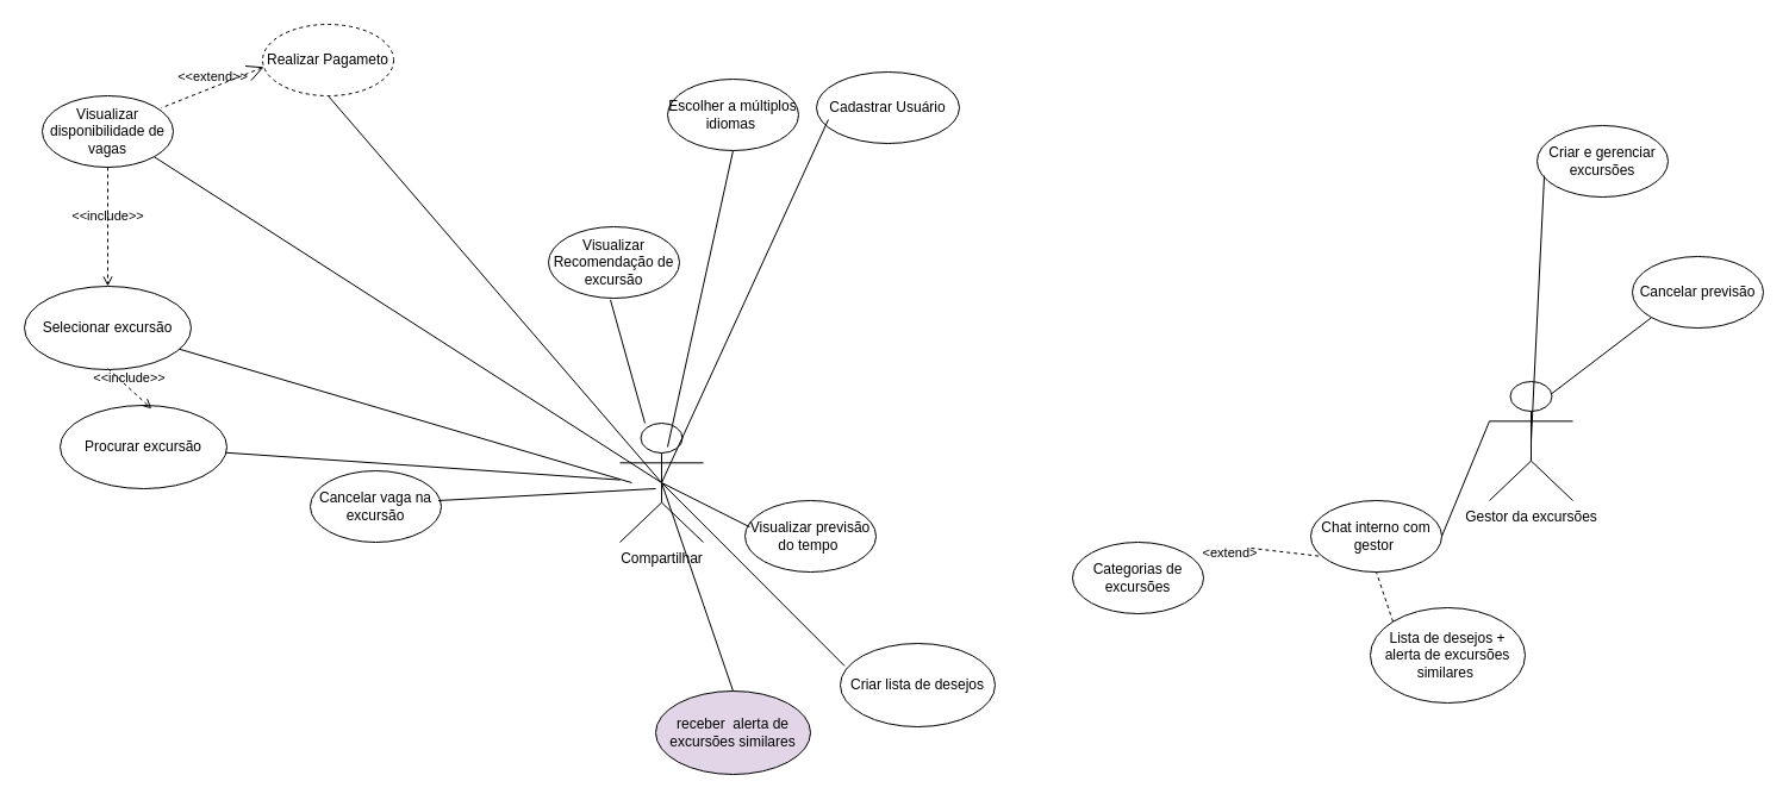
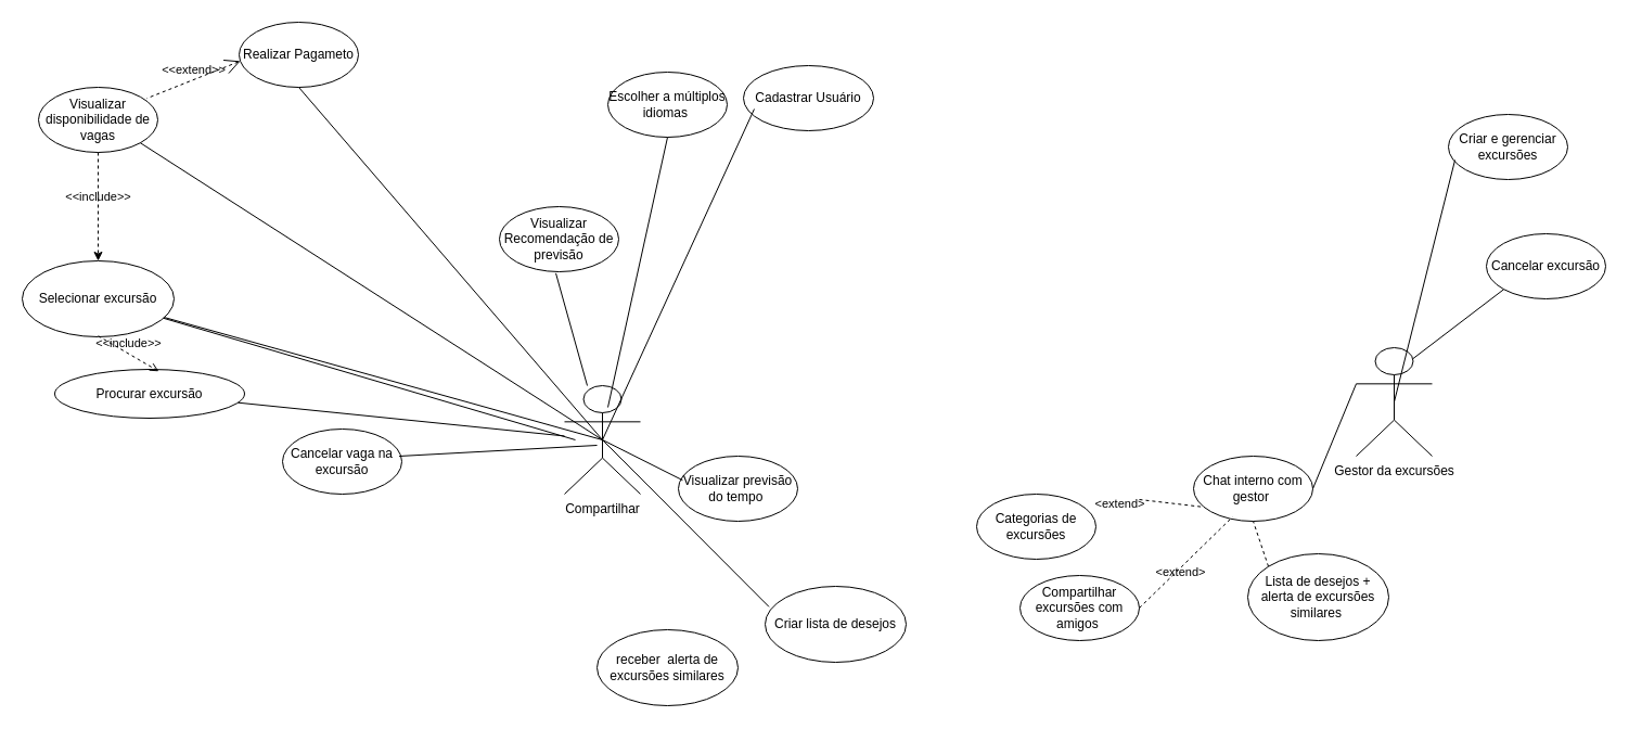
  <mxCell id="0" />
  <mxCell id="1" parent="0" />
  <mxCell id="2" value="Compartilhar" style="shape=umlActor;verticalLabelPosition=bottom;verticalAlign=top;html=1;outlineConnect=0;" vertex="1" parent="1"><mxGeometry x="520" y="355" width="70" height="100" as="geometry" /></mxCell>
  <mxCell id="3" value="Criar lista de desejos" style="ellipse;whiteSpace=wrap;html=1;" vertex="1" parent="1"><mxGeometry x="705" y="540" width="130" height="70" as="geometry" /></mxCell>
- <mxCell id="4" value="Criar e gerenciar excursões" style="ellipse;whiteSpace=wrap;html=1;" vertex="1" parent="1"><mxGeometry x="1290" y="105" width="110" height="60" as="geometry" /></mxCell>
+ <mxCell id="4" value="Criar e gerenciar excursões" style="ellipse;whiteSpace=wrap;html=1;" vertex="1" parent="1"><mxGeometry x="1335" y="105" width="110" height="60" as="geometry" /></mxCell>
  <mxCell id="5" value="Cancelar vaga na excursão" style="ellipse;whiteSpace=wrap;html=1;" vertex="1" parent="1"><mxGeometry x="260" y="395" width="110" height="60" as="geometry" /></mxCell>
  <mxCell id="6" value="Visualizar disponibilidade de vagas" style="ellipse;whiteSpace=wrap;html=1;" vertex="1" parent="1"><mxGeometry x="35" y="80" width="110" height="60" as="geometry" /></mxCell>
  <mxCell id="7" value="Visualizar previsão do tempo&amp;nbsp;" style="ellipse;whiteSpace=wrap;html=1;" vertex="1" parent="1"><mxGeometry x="625" y="420" width="110" height="60" as="geometry" /></mxCell>
  <mxCell id="8" value="Cadastrar Usuário" style="ellipse;whiteSpace=wrap;html=1;" vertex="1" parent="1"><mxGeometry x="685" y="60" width="120" height="60" as="geometry" /></mxCell>
+ <mxCell id="9" value="Compartilhar excursões com amigos&amp;nbsp;" style="ellipse;whiteSpace=wrap;html=1;" vertex="1" parent="1"><mxGeometry x="940" y="530" width="110" height="60" as="geometry" /></mxCell>
  <mxCell id="10" value="Categorias de excursões" style="ellipse;whiteSpace=wrap;html=1;" vertex="1" parent="1"><mxGeometry x="900" y="455" width="110" height="60" as="geometry" /></mxCell>
- <mxCell id="11" value="Visualizar Recomendação de excursão" style="ellipse;whiteSpace=wrap;html=1;" vertex="1" parent="1"><mxGeometry x="460" y="190" width="110" height="60" as="geometry" /></mxCell>
+ <mxCell id="11" value="Visualizar Recomendação de previsão" style="ellipse;whiteSpace=wrap;html=1;" vertex="1" parent="1"><mxGeometry x="460" y="190" width="110" height="60" as="geometry" /></mxCell>
  <mxCell id="12" value="Escolher a múltiplos idiomas&amp;nbsp;" style="ellipse;whiteSpace=wrap;html=1;" vertex="1" parent="1"><mxGeometry x="560" y="66" width="110" height="60" as="geometry" /></mxCell>
- <mxCell id="13" value="Realizar Pagameto" style="ellipse;whiteSpace=wrap;html=1;dashed=1;" vertex="1" parent="1"><mxGeometry x="220" y="20" width="110" height="60" as="geometry" /></mxCell>
+ <mxCell id="13" value="Realizar Pagameto" style="ellipse;whiteSpace=wrap;html=1;" vertex="1" parent="1"><mxGeometry x="220" y="20" width="110" height="60" as="geometry" /></mxCell>
  <mxCell id="14" value="Chat interno com gestor&amp;nbsp;" style="ellipse;whiteSpace=wrap;html=1;" vertex="1" parent="1"><mxGeometry x="1100" y="420" width="110" height="60" as="geometry" /></mxCell>
  <mxCell id="15" value="Lista de desejos + alerta de excursões similares&amp;nbsp;" style="ellipse;whiteSpace=wrap;html=1;" vertex="1" parent="1"><mxGeometry x="1150" y="510" width="130" height="80" as="geometry" /></mxCell>
  <mxCell id="16" value="Gestor da excursões" style="shape=umlActor;verticalLabelPosition=bottom;verticalAlign=top;html=1;outlineConnect=0;" vertex="1" parent="1"><mxGeometry x="1250" y="320" width="70" height="100" as="geometry" /></mxCell>
  <mxCell id="17" value="" style="edgeStyle=none;html=1;endArrow=none;verticalAlign=bottom;rounded=0;exitX=0.5;exitY=0.5;exitDx=0;exitDy=0;exitPerimeter=0;entryX=0.083;entryY=0.667;entryDx=0;entryDy=0;entryPerimeter=0;" edge="1" parent="1" source="2" target="8"><mxGeometry width="160" relative="1" as="geometry"><mxPoint x="560" y="179.23" as="sourcePoint" /><mxPoint x="710" y="200" as="targetPoint" /></mxGeometry></mxCell>
  <mxCell id="18" value="" style="edgeStyle=none;html=1;endArrow=none;verticalAlign=bottom;rounded=0;entryX=1;entryY=1;entryDx=0;entryDy=0;exitX=0.5;exitY=0.5;exitDx=0;exitDy=0;exitPerimeter=0;" edge="1" parent="1" source="2" target="6"><mxGeometry width="160" relative="1" as="geometry"><mxPoint x="580" y="410" as="sourcePoint" /><mxPoint x="730" y="200" as="targetPoint" /></mxGeometry></mxCell>
  <mxCell id="19" value="" style="edgeStyle=none;html=1;endArrow=none;verticalAlign=bottom;rounded=0;exitX=0.5;exitY=0.5;exitDx=0;exitDy=0;exitPerimeter=0;entryX=0.027;entryY=0.269;entryDx=0;entryDy=0;entryPerimeter=0;" edge="1" parent="1" source="2" target="3"><mxGeometry width="160" relative="1" as="geometry"><mxPoint x="613" y="390" as="sourcePoint" /><mxPoint x="740" y="210" as="targetPoint" /></mxGeometry></mxCell>
  <mxCell id="20" value="" style="edgeStyle=none;html=1;endArrow=none;verticalAlign=bottom;rounded=0;entryX=0.036;entryY=0.37;entryDx=0;entryDy=0;entryPerimeter=0;exitX=0.5;exitY=0.5;exitDx=0;exitDy=0;exitPerimeter=0;" edge="1" parent="1" source="2" target="7"><mxGeometry width="160" relative="1" as="geometry"><mxPoint x="590" y="420" as="sourcePoint" /><mxPoint x="730" y="430" as="targetPoint" /></mxGeometry></mxCell>
  <mxCell id="21" value="" style="edgeStyle=none;html=1;endArrow=none;verticalAlign=bottom;rounded=0;entryX=0;entryY=0.5;entryDx=0;entryDy=0;" edge="1" parent="1"><mxGeometry width="160" relative="1" as="geometry"><mxPoint x="550" y="410" as="sourcePoint" /><mxPoint x="367.5" y="420" as="targetPoint" /></mxGeometry></mxCell>
  <mxCell id="22" value="" style="edgeStyle=none;html=1;endArrow=none;verticalAlign=bottom;rounded=0;exitX=0.5;exitY=0.5;exitDx=0;exitDy=0;exitPerimeter=0;entryX=0.055;entryY=0.7;entryDx=0;entryDy=0;entryPerimeter=0;" edge="1" parent="1" source="16" target="4"><mxGeometry width="160" relative="1" as="geometry"><mxPoint x="600" y="260" as="sourcePoint" /><mxPoint x="720" y="270" as="targetPoint" /></mxGeometry></mxCell>
  <mxCell id="23" value="" style="endArrow=none;html=1;rounded=0;entryX=0;entryY=0.333;entryDx=0;entryDy=0;entryPerimeter=0;exitX=1;exitY=0.5;exitDx=0;exitDy=0;" edge="1" parent="1" source="14" target="16"><mxGeometry width="50" height="50" relative="1" as="geometry"><mxPoint x="1180" y="410" as="sourcePoint" /><mxPoint x="1230" y="360" as="targetPoint" /></mxGeometry></mxCell>
  <mxCell id="24" value="" style="endArrow=none;dashed=1;html=1;rounded=0;entryX=0.5;entryY=1;entryDx=0;entryDy=0;exitX=0;exitY=0;exitDx=0;exitDy=0;" edge="1" parent="1" source="15" target="14"><mxGeometry width="50" height="50" relative="1" as="geometry"><mxPoint x="1080" y="520" as="sourcePoint" /><mxPoint x="1130" y="470" as="targetPoint" /></mxGeometry></mxCell>
  <mxCell id="25" value="&amp;lt;extend&amp;gt;" style="edgeStyle=none;html=1;startArrow=none;endArrow=none;startSize=12;verticalAlign=bottom;dashed=1;labelBackgroundColor=none;rounded=0;startFill=0;entryX=0.091;entryY=0.783;entryDx=0;entryDy=0;entryPerimeter=0;" edge="1" parent="1" target="14"><mxGeometry x="-1" y="-23" width="160" relative="1" as="geometry"><mxPoint x="1050" y="460" as="sourcePoint" /><mxPoint x="1090" y="468" as="targetPoint" /><Array as="points" /><mxPoint x="-15" y="-10" as="offset" /></mxGeometry></mxCell>
+ <mxCell id="26" value="&amp;lt;extend&amp;gt;" style="edgeStyle=none;html=1;startArrow=none;endArrow=none;startSize=12;verticalAlign=bottom;dashed=1;labelBackgroundColor=none;rounded=0;startFill=0;entryX=0.327;entryY=0.933;entryDx=0;entryDy=0;entryPerimeter=0;exitX=1;exitY=0.5;exitDx=0;exitDy=0;" edge="1" parent="1" source="9" target="14"><mxGeometry x="-0.276" y="-9" width="160" relative="1" as="geometry"><mxPoint x="1070" y="500" as="sourcePoint" /><mxPoint x="1220" y="503" as="targetPoint" /><Array as="points" /><mxPoint as="offset" /></mxGeometry></mxCell>
  <mxCell id="27" style="edgeStyle=orthogonalEdgeStyle;rounded=0;orthogonalLoop=1;jettySize=auto;html=1;exitX=0.5;exitY=1;exitDx=0;exitDy=0;" edge="1" parent="1" source="10" target="10"><mxGeometry relative="1" as="geometry" /></mxCell>
  <mxCell id="28" value="" style="edgeStyle=none;html=1;endArrow=none;verticalAlign=bottom;rounded=0;exitX=0.5;exitY=0.5;exitDx=0;exitDy=0;exitPerimeter=0;entryX=0.5;entryY=1;entryDx=0;entryDy=0;" edge="1" parent="1" target="12"><mxGeometry width="160" relative="1" as="geometry"><mxPoint x="560" y="375" as="sourcePoint" /><mxPoint x="645" y="130" as="targetPoint" /></mxGeometry></mxCell>
  <mxCell id="29" value="" style="edgeStyle=none;html=1;endArrow=none;verticalAlign=bottom;rounded=0;exitX=0.473;exitY=1.023;exitDx=0;exitDy=0;exitPerimeter=0;" edge="1" parent="1" source="11" target="2"><mxGeometry width="160" relative="1" as="geometry"><mxPoint x="460" y="280" as="sourcePoint" /><mxPoint x="620" y="280" as="targetPoint" /></mxGeometry></mxCell>
- <mxCell id="30" value="Cancelar previsão" style="ellipse;whiteSpace=wrap;html=1;" vertex="1" parent="1"><mxGeometry x="1370" y="215" width="110" height="60" as="geometry" /></mxCell>
+ <mxCell id="30" value="Cancelar excursão" style="ellipse;whiteSpace=wrap;html=1;" vertex="1" parent="1"><mxGeometry x="1370" y="215" width="110" height="60" as="geometry" /></mxCell>
  <mxCell id="31" value="" style="edgeStyle=none;html=1;endArrow=none;verticalAlign=bottom;rounded=0;exitX=0.75;exitY=0.1;exitDx=0;exitDy=0;exitPerimeter=0;entryX=0;entryY=1;entryDx=0;entryDy=0;" edge="1" parent="1" source="16" target="30"><mxGeometry width="160" relative="1" as="geometry"><mxPoint x="1295" y="380" as="sourcePoint" /><mxPoint x="1306" y="157" as="targetPoint" /></mxGeometry></mxCell>
- <mxCell id="32" value="receber&amp;nbsp; alerta de excursões similares" style="ellipse;whiteSpace=wrap;html=1;fillColor=#e1d5e7;" vertex="1" parent="1"><mxGeometry x="550" y="580" width="130" height="70" as="geometry" /></mxCell>
- <mxCell id="33" value="" style="edgeStyle=none;html=1;endArrow=none;verticalAlign=bottom;rounded=0;entryX=0.5;entryY=0;entryDx=0;entryDy=0;exitX=0.5;exitY=0.5;exitDx=0;exitDy=0;exitPerimeter=0;" edge="1" parent="1" source="2" target="32"><mxGeometry width="160" relative="1" as="geometry"><mxPoint x="710" y="430" as="sourcePoint" /><mxPoint x="870" y="430" as="targetPoint" /></mxGeometry></mxCell>
+ <mxCell id="32" value="receber&amp;nbsp; alerta de excursões similares" style="ellipse;whiteSpace=wrap;html=1;" vertex="1" parent="1"><mxGeometry x="550" y="580" width="130" height="70" as="geometry" /></mxCell>
+ <mxCell id="33" value="" style="edgeStyle=none;html=1;endArrow=none;verticalAlign=bottom;rounded=0;exitX=0.5;exitY=0.5;exitDx=0;exitDy=0;exitPerimeter=0;" edge="1" parent="1" source="2" target="37"><mxGeometry width="160" relative="1" as="geometry"><mxPoint x="710" y="430" as="sourcePoint" /><mxPoint x="870" y="430" as="targetPoint" /></mxGeometry></mxCell>
  <mxCell id="34" value="" style="edgeStyle=none;html=1;endArrow=none;verticalAlign=bottom;rounded=0;exitX=0.5;exitY=0.5;exitDx=0;exitDy=0;exitPerimeter=0;entryX=0.5;entryY=1;entryDx=0;entryDy=0;" edge="1" parent="1" source="2" target="13"><mxGeometry width="160" relative="1" as="geometry"><mxPoint x="970" y="430" as="sourcePoint" /><mxPoint x="1130" y="430" as="targetPoint" /></mxGeometry></mxCell>
- <mxCell id="35" value="Procurar excursão" style="ellipse;whiteSpace=wrap;html=1;" vertex="1" parent="1"><mxGeometry x="50" y="340" width="140" height="70" as="geometry" /></mxCell>
+ <mxCell id="35" value="Procurar excursão" style="ellipse;whiteSpace=wrap;html=1;" vertex="1" parent="1"><mxGeometry x="50" y="340" width="175" height="45" as="geometry" /></mxCell>
  <mxCell id="36" value="" style="edgeStyle=none;html=1;endArrow=none;verticalAlign=bottom;rounded=0;" edge="1" parent="1" source="2" target="35"><mxGeometry width="160" relative="1" as="geometry"><mxPoint x="720" y="280" as="sourcePoint" /><mxPoint x="880" y="280" as="targetPoint" /></mxGeometry></mxCell>
  <mxCell id="37" value="Selecionar excursão" style="ellipse;whiteSpace=wrap;html=1;" vertex="1" parent="1"><mxGeometry x="20" y="240" width="140" height="70" as="geometry" /></mxCell>
  <mxCell id="38" value="" style="edgeStyle=none;html=1;endArrow=none;verticalAlign=bottom;rounded=0;" edge="1" parent="1" target="37"><mxGeometry width="160" relative="1" as="geometry"><mxPoint x="530" y="405" as="sourcePoint" /><mxPoint x="331" y="347" as="targetPoint" /></mxGeometry></mxCell>
  <mxCell id="39" value="&amp;lt;&amp;lt;include&amp;gt;&amp;gt;" style="edgeStyle=none;html=1;endArrow=open;verticalAlign=bottom;dashed=1;labelBackgroundColor=none;rounded=0;entryX=0.548;entryY=0.04;entryDx=0;entryDy=0;entryPerimeter=0;" edge="1" parent="1" target="35"><mxGeometry width="160" relative="1" as="geometry"><mxPoint x="90" y="309.17" as="sourcePoint" /><mxPoint x="250" y="309.17" as="targetPoint" /></mxGeometry></mxCell>
- <mxCell id="40" value="&amp;lt;&amp;lt;include&amp;gt;&amp;gt;" style="edgeStyle=none;html=1;endArrow=open;verticalAlign=bottom;dashed=1;labelBackgroundColor=none;rounded=0;exitX=0.5;exitY=1;exitDx=0;exitDy=0;" edge="1" parent="1" source="6" target="37"><mxGeometry width="160" relative="1" as="geometry"><mxPoint x="170" y="160" as="sourcePoint" /><mxPoint x="330" y="160" as="targetPoint" /></mxGeometry></mxCell>
+ <mxCell id="40" value="&amp;lt;&amp;lt;include&amp;gt;&amp;gt;" style="edgeStyle=none;html=1;endArrow=classic;verticalAlign=bottom;dashed=1;labelBackgroundColor=none;rounded=0;exitX=0.5;exitY=1;exitDx=0;exitDy=0;" edge="1" parent="1" source="6" target="37"><mxGeometry width="160" relative="1" as="geometry"><mxPoint x="170" y="160" as="sourcePoint" /><mxPoint x="330" y="160" as="targetPoint" /></mxGeometry></mxCell>
  <mxCell id="41" value="&amp;lt;&amp;lt;extend&amp;gt;&amp;gt;" style="edgeStyle=none;html=1;startArrow=open;endArrow=none;startSize=12;verticalAlign=bottom;dashed=1;labelBackgroundColor=none;rounded=0;exitX=0.01;exitY=0.597;exitDx=0;exitDy=0;exitPerimeter=0;entryX=0.909;entryY=0.169;entryDx=0;entryDy=0;entryPerimeter=0;" edge="1" parent="1" source="13" target="6"><mxGeometry width="160" relative="1" as="geometry"><mxPoint x="150" y="150" as="sourcePoint" /><mxPoint x="310" y="150" as="targetPoint" /></mxGeometry></mxCell>
